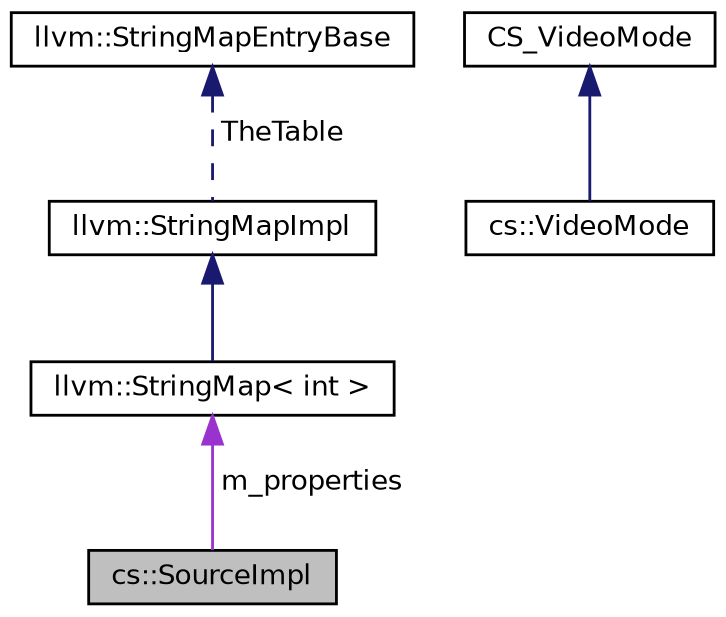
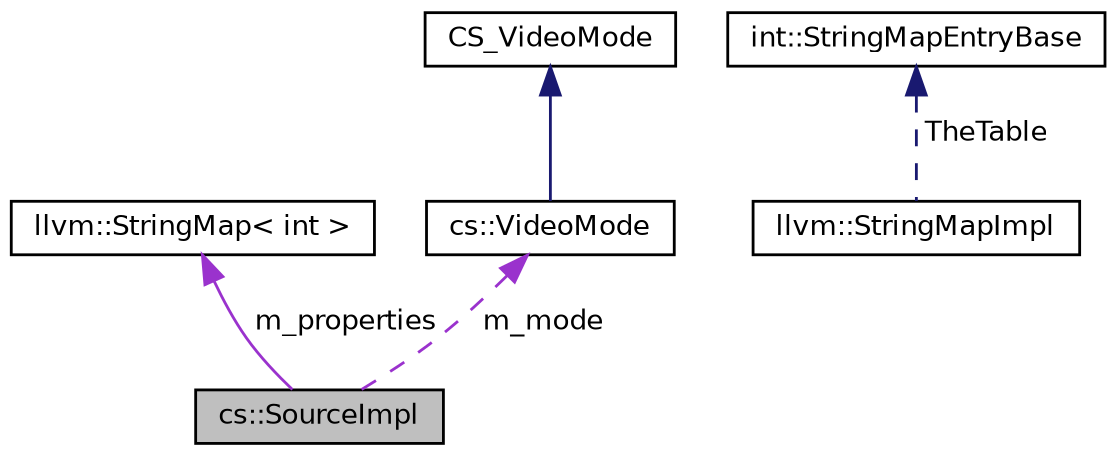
  digraph {
    node [color=black fillcolor=white fontname=Helvetica fontsize=10 shape=record style=filled]
    edge [color=midnightblue dir=back fontname=Helvetica fontsize=10 labelfontname=Helvetica labelfontsize=10 style=solid]
    n1 [fillcolor=grey75 fontcolor=black height=0.2 label="cs::SourceImpl" width=0.4]
    n2 [height=0.2 label="llvm::StringMap\< int \>" width=0.4]
    n3 [height=0.2 label="llvm::StringMapImpl" width=0.4]
-   n4 [height=0.2 label="llvm::StringMapEntryBase" width=0.4]
+   n4 [height=0.2 label="int::StringMapEntryBase" width=0.4]
    n5 [height=0.2 label="cs::VideoMode" width=0.4]
    n6 [height=0.2 label=CS_VideoMode width=0.4]
    n2 -> n1 [color=darkorchid3 label=" m_properties"]
-   n3 -> n2
    n4 -> n3 [label=" TheTable" style=dashed]
+   n5 -> n1 [color=darkorchid3 label=" m_mode" style=dashed]
    n6 -> n5
  }
